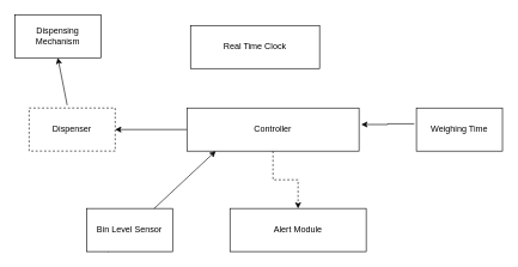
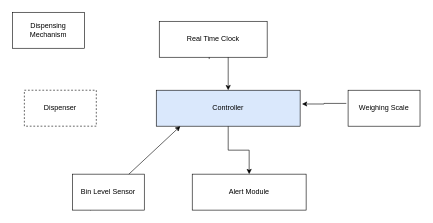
  <mxCell id="0" />
  <mxCell id="1" parent="0" />
+ <mxCell id="2" value="" style="edgeStyle=orthogonalEdgeStyle;rounded=0;orthogonalLoop=1;jettySize=auto;html=1;exitX=0.463;exitY=1.05;exitDx=0;exitDy=0;exitPerimeter=0;entryX=0.5;entryY=0;entryDx=0;entryDy=0;" edge="1" parent="1" source="7" target="6"><mxGeometry relative="1" as="geometry"><mxPoint x="410" y="120" as="targetPoint" /><Array as="points"><mxPoint x="380" y="73" /></Array></mxGeometry></mxCell>
  <mxCell id="3" value="" style="edgeStyle=orthogonalEdgeStyle;rounded=0;orthogonalLoop=1;jettySize=auto;html=1;exitX=-0.025;exitY=0.367;exitDx=0;exitDy=0;exitPerimeter=0;entryX=1.013;entryY=0.383;entryDx=0;entryDy=0;entryPerimeter=0;" edge="1" parent="1" source="8" target="6"><mxGeometry relative="1" as="geometry"><mxPoint x="550" y="170" as="sourcePoint" /><mxPoint x="510" y="172" as="targetPoint" /></mxGeometry></mxCell>
- <mxCell id="4" value="" style="edgeStyle=orthogonalEdgeStyle;rounded=0;orthogonalLoop=1;jettySize=auto;html=1;" edge="1" parent="1" source="6" target="9"><mxGeometry relative="1" as="geometry" /></mxCell>
- <mxCell id="5" value="" style="edgeStyle=orthogonalEdgeStyle;rounded=0;orthogonalLoop=1;jettySize=auto;html=1;dashed=1;" edge="1" parent="1" source="6" target="10"><mxGeometry relative="1" as="geometry" /></mxCell>
- <mxCell id="6" value="Controller" style="rounded=0;whiteSpace=wrap;html=1;" vertex="1" parent="1"><mxGeometry x="260" y="150" width="240" height="60" as="geometry" /></mxCell>
+ <mxCell id="5" value="" style="edgeStyle=orthogonalEdgeStyle;rounded=0;orthogonalLoop=1;jettySize=auto;html=1;" edge="1" parent="1" source="6" target="10"><mxGeometry relative="1" as="geometry" /></mxCell>
+ <mxCell id="6" value="Controller" style="rounded=0;whiteSpace=wrap;html=1;fillColor=#dae8fc;" vertex="1" parent="1"><mxGeometry x="260" y="150" width="240" height="60" as="geometry" /></mxCell>
  <mxCell id="7" value="Real Time Clock" style="rounded=0;whiteSpace=wrap;html=1;" vertex="1" parent="1"><mxGeometry x="265" y="35" width="180" height="60" as="geometry" /></mxCell>
- <mxCell id="8" value="Weighing Time" style="whiteSpace=wrap;html=1;rounded=0;" vertex="1" parent="1"><mxGeometry x="580" y="150" width="120" height="60" as="geometry" /></mxCell>
+ <mxCell id="8" value="Weighing Scale" style="whiteSpace=wrap;html=1;rounded=0;" vertex="1" parent="1"><mxGeometry x="580" y="150" width="120" height="60" as="geometry" /></mxCell>
  <mxCell id="9" value="Dispenser" style="whiteSpace=wrap;html=1;rounded=0;dashed=1;" vertex="1" parent="1"><mxGeometry x="40" y="150" width="120" height="60" as="geometry" /></mxCell>
  <mxCell id="10" value="Alert Module" style="whiteSpace=wrap;html=1;rounded=0;" vertex="1" parent="1"><mxGeometry x="320" y="290" width="190" height="60" as="geometry" /></mxCell>
  <mxCell id="11" value="" style="endArrow=classic;html=1;rounded=0;entryX=0.167;entryY=1;entryDx=0;entryDy=0;entryPerimeter=0;" edge="1" parent="1" target="6"><mxGeometry width="50" height="50" relative="1" as="geometry"><mxPoint x="150" y="350" as="sourcePoint" /><mxPoint x="260" y="280" as="targetPoint" /></mxGeometry></mxCell>
  <mxCell id="12" value="Bin Level Sensor" style="rounded=0;whiteSpace=wrap;html=1;" vertex="1" parent="1"><mxGeometry x="120" y="290" width="120" height="60" as="geometry" /></mxCell>
- <mxCell id="13" value="" style="endArrow=classic;html=1;rounded=0;exitX=0.442;exitY=-0.067;exitDx=0;exitDy=0;exitPerimeter=0;entryX=0.5;entryY=1;entryDx=0;entryDy=0;" edge="1" parent="1" source="9" target="14"><mxGeometry width="50" height="50" relative="1" as="geometry"><mxPoint x="110" y="80" as="sourcePoint" /><mxPoint x="70" y="110" as="targetPoint" /></mxGeometry></mxCell>
  <mxCell id="14" value="Dispensing Mechanism" style="rounded=0;whiteSpace=wrap;html=1;" vertex="1" parent="1"><mxGeometry x="20" y="20" width="120" height="60" as="geometry" /></mxCell>
